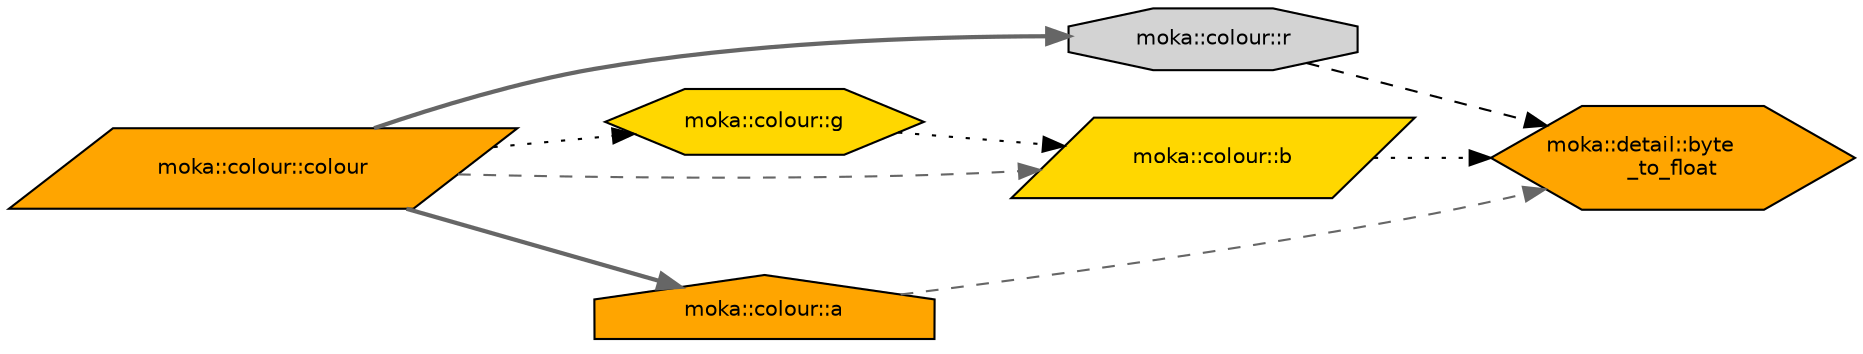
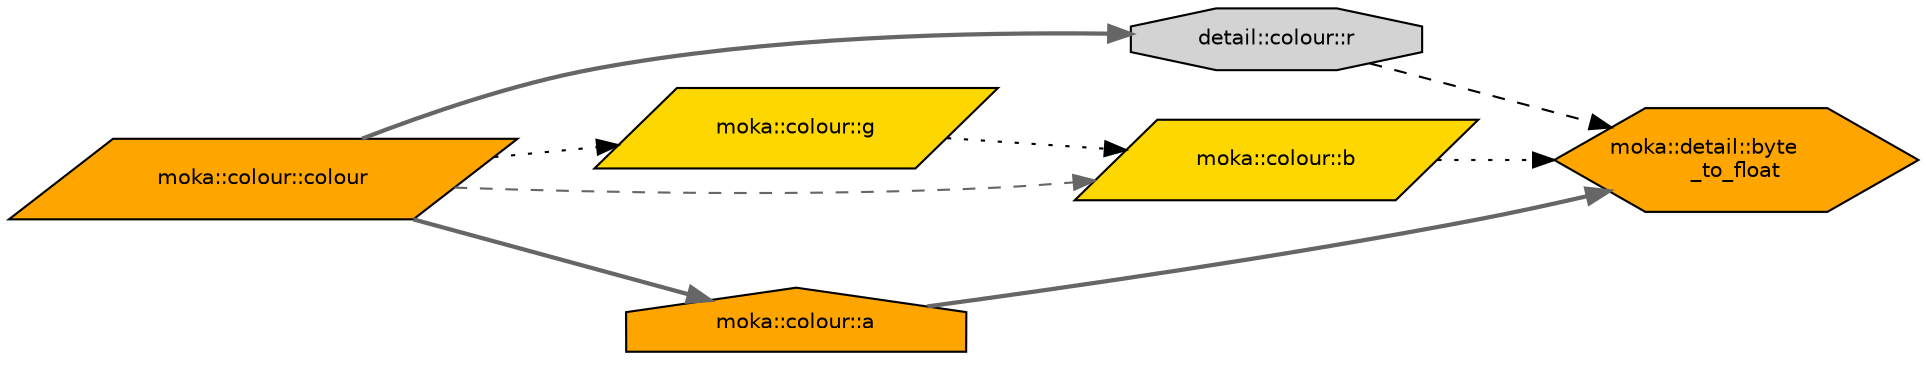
  digraph {
    rankdir=LR
    node [color=black fillcolor=orange fontname=Helvetica fontsize=10 shape=parallelogram style=filled]
    edge [color=gray40 fontname=Helvetica fontsize=10 labelfontname=Helvetica labelfontsize=10 style=dotted]
    n1 [fontcolor=black height=0.2 label="moka::colour::colour" width=0.4]
-   n2 [fillcolor=lightgrey height=0.2 label="moka::colour::r" shape=octagon width=0.4]
-   n3 [fillcolor=gold height=0.2 label="moka::colour::g" shape=hexagon width=0.4]
+   n2 [fillcolor=lightgrey height=0.2 label="detail::colour::r" shape=octagon width=0.4]
+   n3 [fillcolor=gold height=0.2 label="moka::colour::g" width=0.4]
    n4 [fillcolor=gold height=0.2 label="moka::colour::b" width=0.4]
    n5 [height=0.2 label="moka::colour::a" shape=house width=0.4]
    n6 [height=0.2 label="moka::detail::byte\l_to_float" shape=hexagon width=0.4]
    n1 -> n2 [style=bold]
    n1 -> n3 [color=black]
    n1 -> n4 [style=dashed]
    n1 -> n5 [style=bold]
    n2 -> n6 [color=black style=dashed]
    n3 -> n4 [color=black]
    n4 -> n6 [color=black]
-   n5 -> n6 [style=dashed]
+   n5 -> n6 [style=bold]
  }
